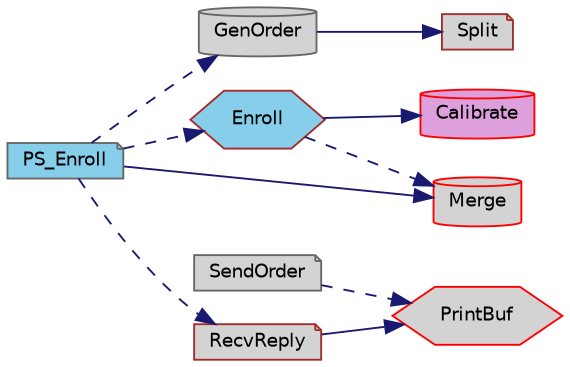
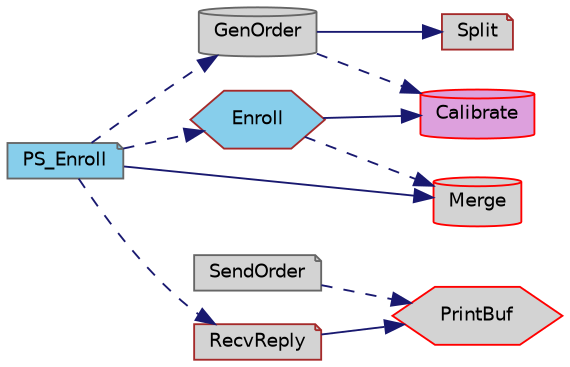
  digraph {
    rankdir=LR
    node [color=gray40 fillcolor=lightgrey fontname=Helvetica fontsize=10 shape=note style=filled]
    edge [color=midnightblue fontname=Helvetica fontsize=10 labelfontname=Helvetica labelfontsize=10 style=dashed]
    n1 [fillcolor=skyblue fontcolor=black height=0.2 label=PS_Enroll width=0.4]
    n2 [height=0.2 label=GenOrder shape=cylinder width=0.4]
    n3 [color=brown height=0.2 label=RecvReply width=0.4]
    n4 [color=brown fillcolor=skyblue height=0.2 label=Enroll shape=hexagon width=0.4]
    n5 [color=red height=0.2 label=Merge shape=cylinder width=0.4]
    n6 [color=brown height=0.2 label=Split width=0.4]
    n7 [color=red fillcolor=plum height=0.2 label=Calibrate shape=cylinder width=0.4]
    n8 [height=0.2 label=SendOrder width=0.4]
    n9 [color=red height=0.2 label=PrintBuf shape=hexagon width=0.4]
    n1 -> n2
    n1 -> n3
    n1 -> n4
    n1 -> n5 [style=solid]
    n2 -> n6 [style=solid]
+   n2 -> n7
    n3 -> n9 [style=solid]
    n4 -> n5
    n4 -> n7 [style=solid]
    n8 -> n9
  }
